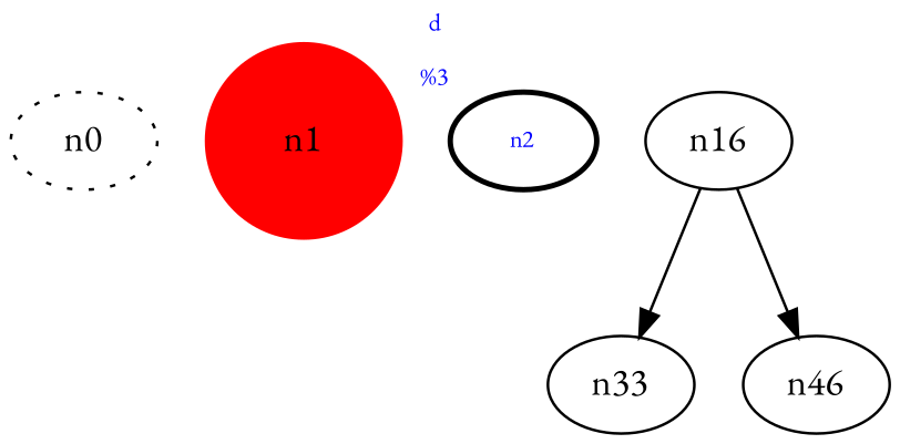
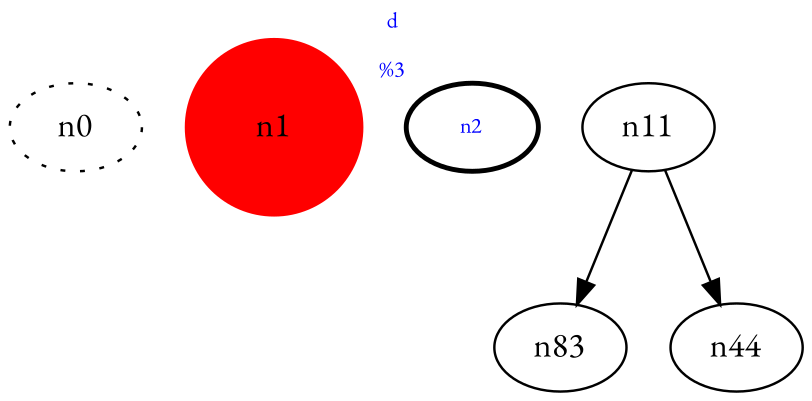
  digraph {
    fontcolor=blue
    fontname="EB Garamond"
    rankdir=TB
    node [fontname="EB Garamond"]
    edge [fontname="EB Garamond"]
    n0 [fillcolor="#123456" style=dotted]
    n1 [color=red height=1 style=filled width=1]
    n2 [fontcolor=blue fontsize=9 style=bold xlabel="d\n\l\G"]
-   n11 [label=n16]
-   n33
-   n44 [label=n46]
+   n11
+   n33 [label=n83]
+   n44
    n11 -> n33
    n11 -> n44
  }
